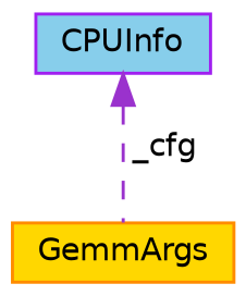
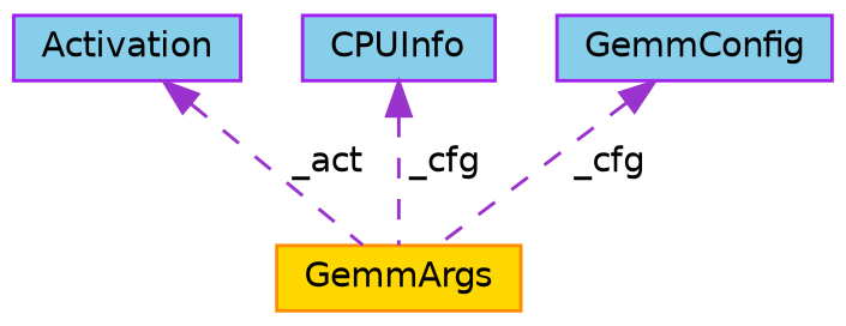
  digraph {
    node [color=purple fillcolor=skyblue fontname=Helvetica fontsize=10 shape=record style=filled]
    edge [color=darkorchid3 dir=back fontname=Helvetica fontsize=10 labelfontname=Helvetica labelfontsize=10 style=dashed]
    n1 [color=darkorange fillcolor=gold fontcolor=black height=0.2 label=GemmArgs width=0.4]
+   n2 [height=0.2 label=Activation width=0.4]
    n3 [height=0.2 label=CPUInfo width=0.4]
+   n4 [height=0.2 label=GemmConfig width=0.4]
+   n2 -> n1 [label=" _act"]
    n3 -> n1 [label=" _cfg"]
+   n4 -> n1 [label=" _cfg"]
  }
